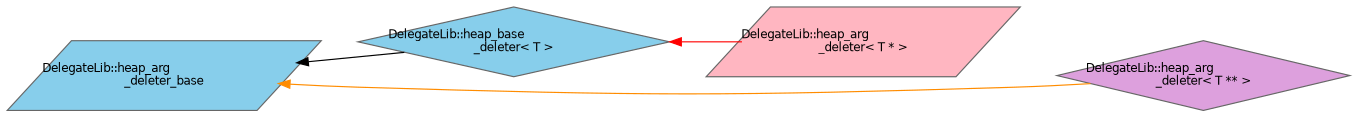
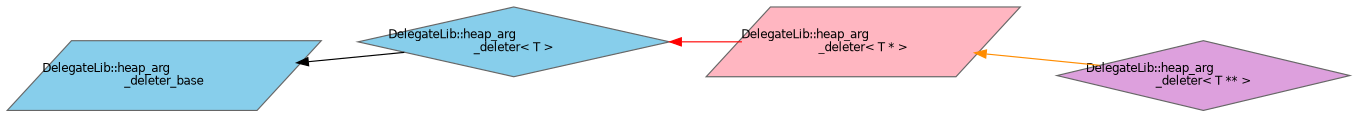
  digraph {
    rankdir=LR
    node [color=grey40 fillcolor=skyblue fontname=Helvetica fontsize=10 shape=parallelogram style=filled]
    edge [dir=back fontname=Helvetica fontsize=10 labelfontname=Helvetica labelfontsize=10 style=solid]
    n1 [height=0.2 label="DelegateLib::heap_arg\l_deleter_base" width=0.4]
-   n2 [height=0.2 label="DelegateLib::heap_base\l_deleter\< T \>" shape=diamond width=0.4]
+   n2 [height=0.2 label="DelegateLib::heap_arg\l_deleter\< T \>" shape=diamond width=0.4]
    n3 [fillcolor=plum height=0.2 label="DelegateLib::heap_arg\l_deleter\< T ** \>" shape=diamond width=0.4]
    n4 [fillcolor=lightpink height=0.2 label="DelegateLib::heap_arg\l_deleter\< T * \>" width=0.4]
    n1 -> n2 [color=black]
-   n1 -> n3 [color=darkorange]
+   n4 -> n3 [color=darkorange]
    n2 -> n4 [color=red]
  }
